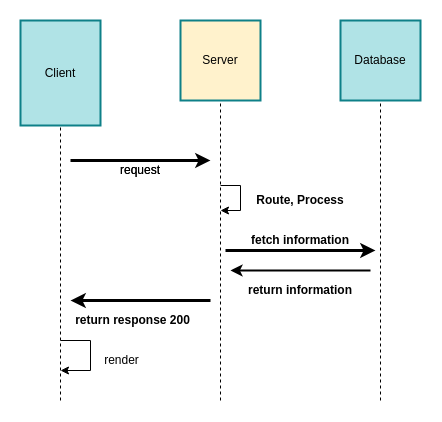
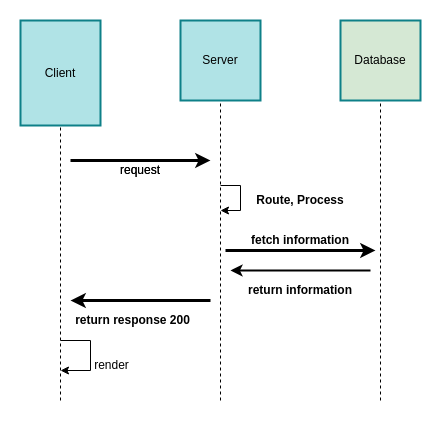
  <mxCell id="0" />
  <mxCell id="1" parent="0" />
- <mxCell id="2" value="Server" style="whiteSpace=wrap;html=1;aspect=fixed;strokeWidth=2;fillColor=#fff2cc;strokeColor=#0e8088;" parent="1" vertex="1"><mxGeometry x="180" y="20" width="80" height="80" as="geometry" /></mxCell>
+ <mxCell id="2" value="Server" style="whiteSpace=wrap;html=1;aspect=fixed;strokeWidth=2;fillColor=#b0e3e6;strokeColor=#0e8088;" parent="1" vertex="1"><mxGeometry x="180" y="20" width="80" height="80" as="geometry" /></mxCell>
  <mxCell id="3" value="Client" style="whiteSpace=wrap;html=1;aspect=fixed;fillColor=#b0e3e6;strokeColor=#0e8088;strokeWidth=2;" parent="1" vertex="1"><mxGeometry x="20" y="20" width="80" height="105" as="geometry" /></mxCell>
- <mxCell id="4" value="Database" style="whiteSpace=wrap;html=1;aspect=fixed;fillColor=#b0e3e6;strokeColor=#0e8088;strokeWidth=2;" parent="1" vertex="1"><mxGeometry x="340" y="20" width="80" height="80" as="geometry" /></mxCell>
+ <mxCell id="4" value="Database" style="whiteSpace=wrap;html=1;aspect=fixed;fillColor=#d5e8d4;strokeColor=#0e8088;strokeWidth=2;" parent="1" vertex="1"><mxGeometry x="340" y="20" width="80" height="80" as="geometry" /></mxCell>
  <mxCell id="5" value="" style="endArrow=none;dashed=1;html=1;rounded=0;entryX=0.5;entryY=1;entryDx=0;entryDy=0;" parent="1" target="3" edge="1"><mxGeometry width="50" height="50" relative="1" as="geometry"><mxPoint x="60" y="400" as="sourcePoint" /><mxPoint x="170" y="170" as="targetPoint" /></mxGeometry></mxCell>
  <mxCell id="6" value="" style="endArrow=none;dashed=1;html=1;rounded=0;entryX=0.5;entryY=1;entryDx=0;entryDy=0;" parent="1" target="4" edge="1"><mxGeometry width="50" height="50" relative="1" as="geometry"><mxPoint x="380" y="400" as="sourcePoint" /><mxPoint x="70" y="110" as="targetPoint" /></mxGeometry></mxCell>
  <mxCell id="7" value="" style="endArrow=none;dashed=1;html=1;rounded=0;entryX=0.5;entryY=1;entryDx=0;entryDy=0;" parent="1" target="2" edge="1"><mxGeometry width="50" height="50" relative="1" as="geometry"><mxPoint x="220" y="400" as="sourcePoint" /><mxPoint x="80" y="120" as="targetPoint" /></mxGeometry></mxCell>
  <mxCell id="8" value="" style="endArrow=classic;html=1;rounded=0;strokeWidth=3;" parent="1" edge="1"><mxGeometry width="50" height="50" relative="1" as="geometry"><mxPoint x="70" y="160" as="sourcePoint" /><mxPoint x="210" y="160" as="targetPoint" /><Array as="points"><mxPoint x="140" y="160" /></Array></mxGeometry></mxCell>
  <mxCell id="9" value="" style="endArrow=classic;html=1;rounded=0;strokeWidth=3;" parent="1" edge="1"><mxGeometry width="50" height="50" relative="1" as="geometry"><mxPoint x="225" y="250" as="sourcePoint" /><mxPoint x="375" y="250" as="targetPoint" /><Array as="points"><mxPoint x="295" y="250" /></Array></mxGeometry></mxCell>
  <mxCell id="10" value="" style="endArrow=classic;html=1;rounded=0;strokeWidth=3;" parent="1" edge="1"><mxGeometry width="50" height="50" relative="1" as="geometry"><mxPoint x="210" y="300" as="sourcePoint" /><mxPoint x="70" y="300" as="targetPoint" /></mxGeometry></mxCell>
  <mxCell id="11" value="" style="endArrow=classic;html=1;rounded=0;strokeWidth=2;" parent="1" edge="1"><mxGeometry width="50" height="50" relative="1" as="geometry"><mxPoint x="370" y="270" as="sourcePoint" /><mxPoint x="230" y="270" as="targetPoint" /><Array as="points"><mxPoint x="300" y="270" /></Array></mxGeometry></mxCell>
  <mxCell id="12" value="&lt;b&gt;Route, Process&lt;/b&gt;" style="text;html=1;strokeColor=none;fillColor=none;align=center;verticalAlign=middle;whiteSpace=wrap;rounded=0;" parent="1" vertex="1"><mxGeometry x="250" y="190" width="100" height="20" as="geometry" /></mxCell>
  <mxCell id="13" value="request" style="text;html=1;strokeColor=none;fillColor=none;align=center;verticalAlign=middle;whiteSpace=wrap;rounded=0;" parent="1" vertex="1"><mxGeometry x="85" y="160" width="110" height="20" as="geometry" /></mxCell>
  <mxCell id="14" value="&lt;b&gt;return response 200&lt;/b&gt;" style="text;html=1;strokeColor=none;fillColor=none;align=center;verticalAlign=middle;whiteSpace=wrap;rounded=0;" parent="1" vertex="1"><mxGeometry x="70" y="310" width="125" height="20" as="geometry" /></mxCell>
  <mxCell id="15" value="" style="endArrow=classic;html=1;rounded=0;" parent="1" edge="1"><mxGeometry width="50" height="50" relative="1" as="geometry"><mxPoint x="220" y="185" as="sourcePoint" /><mxPoint x="220" y="210" as="targetPoint" /><Array as="points"><mxPoint x="240" y="185" /><mxPoint x="240" y="210" /></Array></mxGeometry></mxCell>
  <mxCell id="16" value="" style="endArrow=classic;html=1;rounded=0;" parent="1" edge="1"><mxGeometry width="50" height="50" relative="1" as="geometry"><mxPoint x="60" y="340" as="sourcePoint" /><mxPoint x="60" y="370" as="targetPoint" /><Array as="points"><mxPoint x="90" y="340" /><mxPoint x="90" y="370" /></Array></mxGeometry></mxCell>
  <mxCell id="17" value="request" style="text;html=1;strokeColor=none;fillColor=none;align=center;verticalAlign=middle;whiteSpace=wrap;rounded=0;" parent="1" vertex="1"><mxGeometry x="85" y="160" width="110" height="20" as="geometry" /></mxCell>
- <mxCell id="18" value="render" style="text;html=1;strokeColor=none;fillColor=none;align=center;verticalAlign=middle;whiteSpace=wrap;rounded=0;" parent="1" vertex="1"><mxGeometry x="100" y="350" width="42.5" height="20" as="geometry" /></mxCell>
+ <mxCell id="18" value="render" style="text;html=1;strokeColor=none;fillColor=none;align=center;verticalAlign=middle;whiteSpace=wrap;rounded=0;" parent="1" vertex="1"><mxGeometry x="90" y="355" width="42.5" height="20" as="geometry" /></mxCell>
  <mxCell id="19" value="&lt;b&gt;fetch information&lt;/b&gt;" style="text;html=1;strokeColor=none;fillColor=none;align=center;verticalAlign=middle;whiteSpace=wrap;rounded=0;" parent="1" vertex="1"><mxGeometry x="250" y="230" width="100" height="20" as="geometry" /></mxCell>
  <mxCell id="20" value="&lt;b&gt;return information&lt;/b&gt;" style="text;html=1;strokeColor=none;fillColor=none;align=center;verticalAlign=middle;whiteSpace=wrap;rounded=0;" parent="1" vertex="1"><mxGeometry x="245" y="280" width="110" height="20" as="geometry" /></mxCell>
  <mxCell id="21" value="" style="endArrow=none;dashed=1;html=1;rounded=0;entryX=0.5;entryY=1;entryDx=0;entryDy=0;" edge="1" parent="1" target="2"><mxGeometry width="50" height="50" relative="1" as="geometry"><mxPoint x="220" y="100" as="sourcePoint" /><mxPoint x="220" y="100" as="targetPoint" /></mxGeometry></mxCell>
